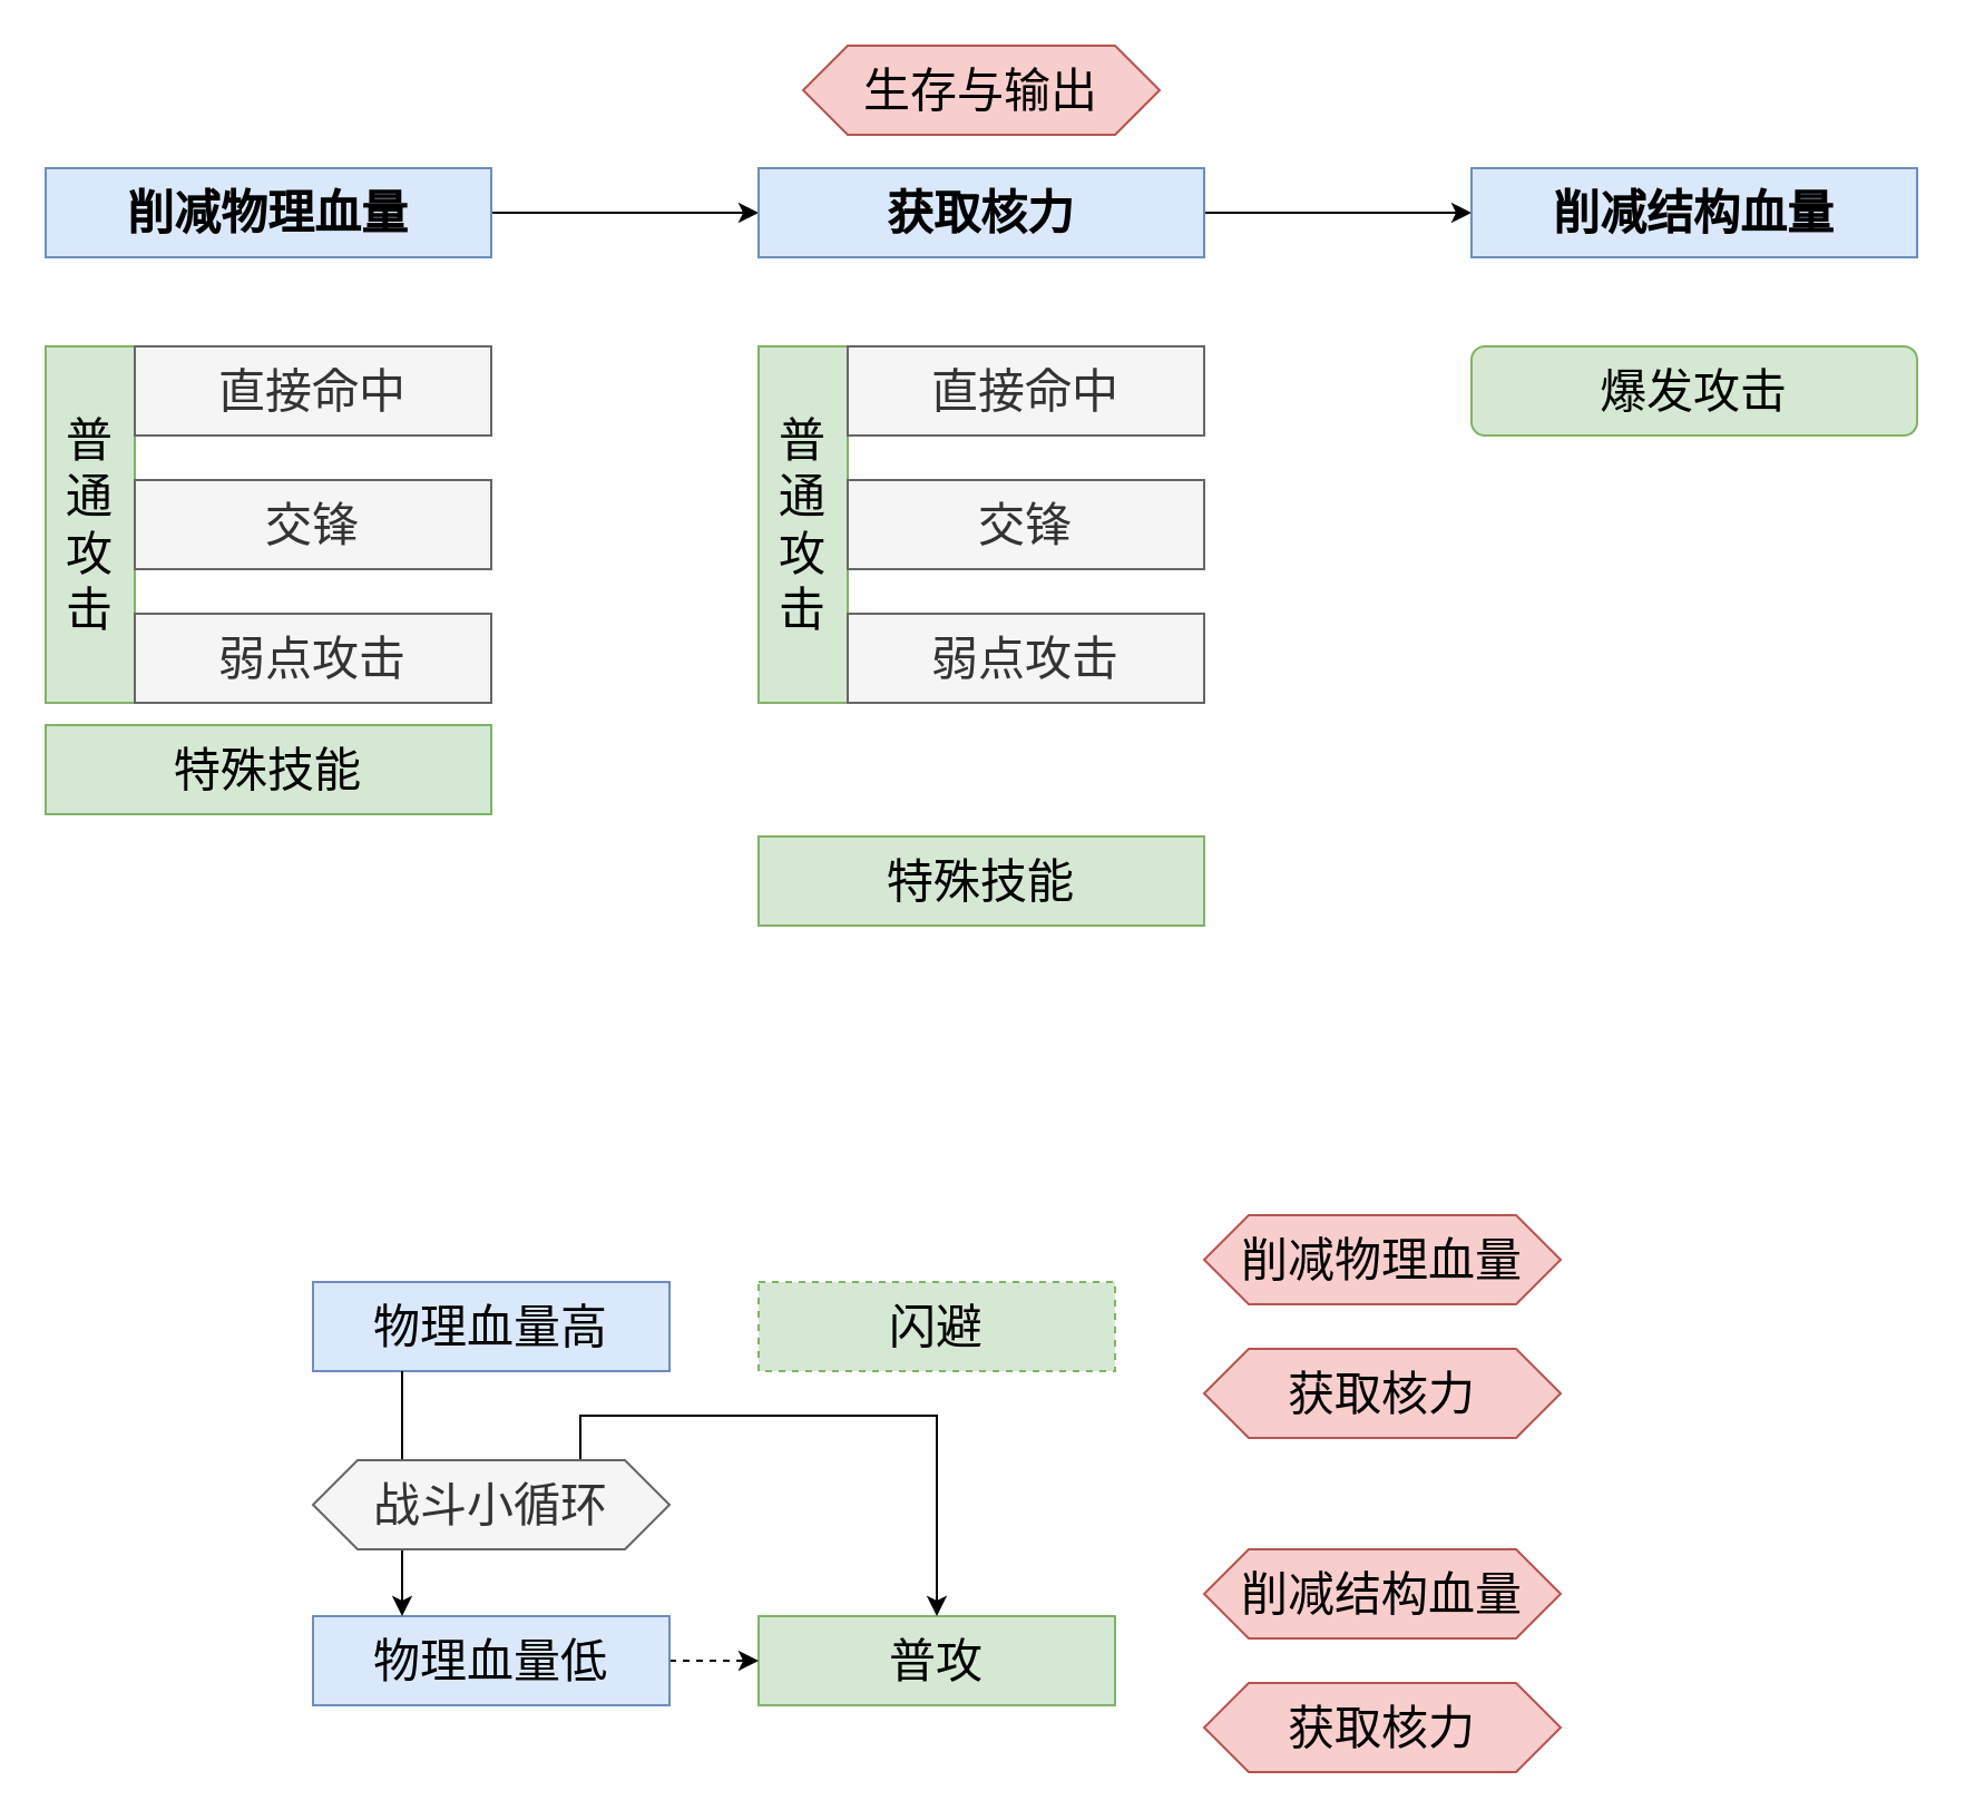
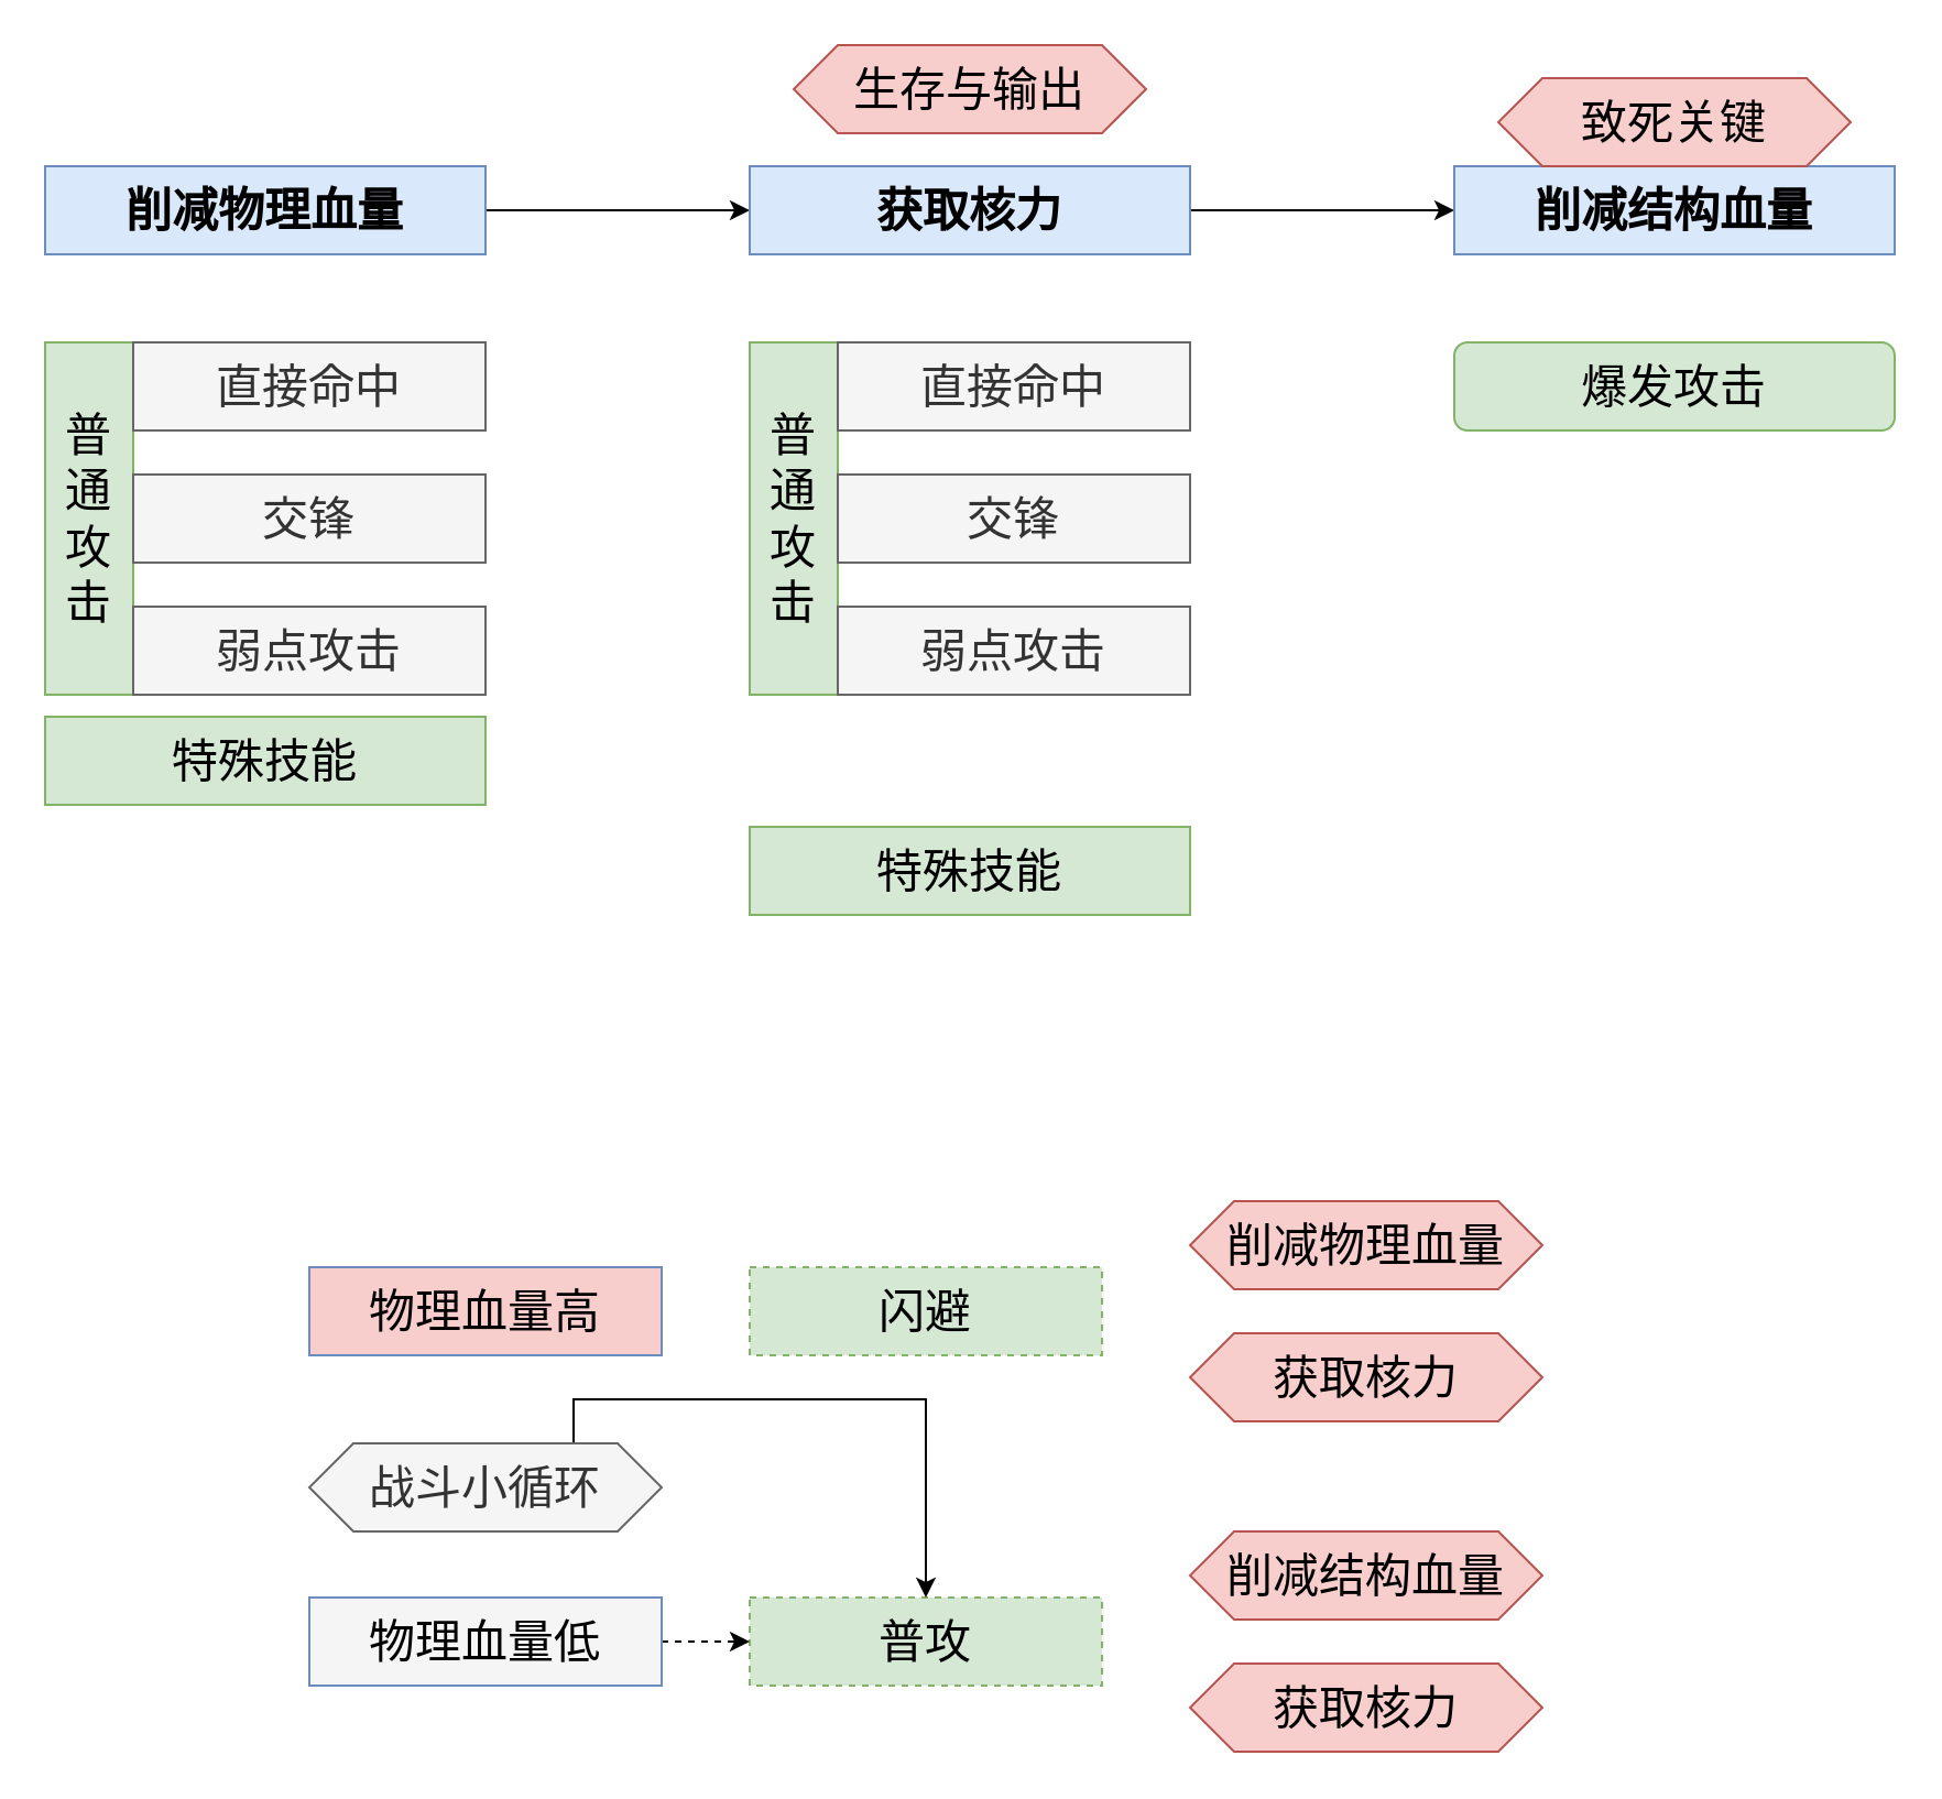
  <mxCell id="0" />
  <mxCell id="1" parent="0" />
  <mxCell id="2" style="edgeStyle=orthogonalEdgeStyle;rounded=0;orthogonalLoop=1;jettySize=auto;html=1;entryX=0;entryY=0.5;entryDx=0;entryDy=0;" edge="1" parent="1" source="3" target="9"><mxGeometry relative="1" as="geometry" /></mxCell>
  <mxCell id="3" value="削减物理血量" style="rounded=0;whiteSpace=wrap;html=1;fillColor=#dae8fc;strokeColor=#6c8ebf;fontSize=21;fontStyle=1" vertex="1" parent="1"><mxGeometry x="20" y="75" width="200" height="40" as="geometry" /></mxCell>
  <mxCell id="4" value="普通攻击" style="rounded=0;whiteSpace=wrap;html=1;fillColor=#d5e8d4;strokeColor=#82b366;fontSize=21;" vertex="1" parent="1"><mxGeometry x="20" y="155" width="40" height="160" as="geometry" /></mxCell>
  <mxCell id="5" value="直接命中" style="rounded=0;whiteSpace=wrap;html=1;fillColor=#f5f5f5;strokeColor=#666666;fontSize=21;fontColor=#333333;" vertex="1" parent="1"><mxGeometry x="60" y="155" width="160" height="40" as="geometry" /></mxCell>
  <mxCell id="6" value="交锋" style="rounded=0;whiteSpace=wrap;html=1;fillColor=#f5f5f5;strokeColor=#666666;fontSize=21;fontColor=#333333;" vertex="1" parent="1"><mxGeometry x="60" y="215" width="160" height="40" as="geometry" /></mxCell>
  <mxCell id="7" value="弱点攻击" style="rounded=0;whiteSpace=wrap;html=1;fillColor=#f5f5f5;strokeColor=#666666;fontSize=21;fontColor=#333333;" vertex="1" parent="1"><mxGeometry x="60" y="275" width="160" height="40" as="geometry" /></mxCell>
  <mxCell id="8" style="edgeStyle=orthogonalEdgeStyle;rounded=0;orthogonalLoop=1;jettySize=auto;html=1;entryX=0;entryY=0.5;entryDx=0;entryDy=0;" edge="1" parent="1" source="9" target="15"><mxGeometry relative="1" as="geometry" /></mxCell>
  <mxCell id="9" value="获取核力" style="rounded=0;whiteSpace=wrap;html=1;fillColor=#dae8fc;strokeColor=#6c8ebf;fontSize=21;fontStyle=1" vertex="1" parent="1"><mxGeometry x="340" y="75" width="200" height="40" as="geometry" /></mxCell>
  <mxCell id="10" value="普通攻击" style="rounded=0;whiteSpace=wrap;html=1;fillColor=#d5e8d4;strokeColor=#82b366;fontSize=21;" vertex="1" parent="1"><mxGeometry x="340" y="155" width="40" height="160" as="geometry" /></mxCell>
  <mxCell id="11" value="直接命中" style="rounded=0;whiteSpace=wrap;html=1;fillColor=#f5f5f5;strokeColor=#666666;fontSize=21;fontColor=#333333;" vertex="1" parent="1"><mxGeometry x="380" y="155" width="160" height="40" as="geometry" /></mxCell>
  <mxCell id="12" value="交锋" style="rounded=0;whiteSpace=wrap;html=1;fillColor=#f5f5f5;strokeColor=#666666;fontSize=21;fontColor=#333333;" vertex="1" parent="1"><mxGeometry x="380" y="215" width="160" height="40" as="geometry" /></mxCell>
  <mxCell id="13" value="弱点攻击" style="rounded=0;whiteSpace=wrap;html=1;fillColor=#f5f5f5;strokeColor=#666666;fontSize=21;fontColor=#333333;" vertex="1" parent="1"><mxGeometry x="380" y="275" width="160" height="40" as="geometry" /></mxCell>
  <mxCell id="14" value="特殊技能" style="rounded=0;whiteSpace=wrap;html=1;fillColor=#d5e8d4;strokeColor=#82b366;fontSize=21;" vertex="1" parent="1"><mxGeometry x="340" y="375" width="200" height="40" as="geometry" /></mxCell>
  <mxCell id="15" value="削减结构血量" style="rounded=0;whiteSpace=wrap;html=1;fillColor=#dae8fc;strokeColor=#6c8ebf;fontSize=21;fontStyle=1" vertex="1" parent="1"><mxGeometry x="660" y="75" width="200" height="40" as="geometry" /></mxCell>
  <mxCell id="16" value="特殊技能" style="rounded=0;whiteSpace=wrap;html=1;fillColor=#d5e8d4;strokeColor=#82b366;fontSize=21;" vertex="1" parent="1"><mxGeometry x="20" y="325" width="200" height="40" as="geometry" /></mxCell>
  <mxCell id="17" value="爆发攻击" style="whiteSpace=wrap;html=1;fillColor=#d5e8d4;strokeColor=#82b366;fontSize=21;rounded=1;" vertex="1" parent="1"><mxGeometry x="660" y="155" width="200" height="40" as="geometry" /></mxCell>
+ <mxCell id="18" value="致死关键" style="shape=hexagon;perimeter=hexagonPerimeter2;whiteSpace=wrap;html=1;fixedSize=1;rounded=0;fontSize=21;strokeColor=#b85450;fillColor=#f8cecc;" vertex="1" parent="1"><mxGeometry x="680" y="35" width="160" height="40" as="geometry" /></mxCell>
  <mxCell id="19" value="生存与输出" style="shape=hexagon;perimeter=hexagonPerimeter2;whiteSpace=wrap;html=1;fixedSize=1;rounded=0;fontSize=21;strokeColor=#b85450;fillColor=#f8cecc;" vertex="1" parent="1"><mxGeometry x="360" y="20" width="160" height="40" as="geometry" /></mxCell>
  <mxCell id="20" value="" style="group" vertex="1" connectable="0" parent="1"><mxGeometry x="140" y="695" width="560" height="100" as="geometry" /></mxCell>
- <mxCell id="21" value="普攻" style="rounded=0;whiteSpace=wrap;html=1;fillColor=#d5e8d4;strokeColor=#82b366;fontSize=21;" vertex="1" parent="20"><mxGeometry x="200" y="30" width="160" height="40" as="geometry" /></mxCell>
+ <mxCell id="21" value="普攻" style="rounded=0;whiteSpace=wrap;html=1;fillColor=#d5e8d4;strokeColor=#82b366;fontSize=21;dashed=1;" vertex="1" parent="20"><mxGeometry x="200" y="30" width="160" height="40" as="geometry" /></mxCell>
  <mxCell id="22" style="edgeStyle=orthogonalEdgeStyle;rounded=0;orthogonalLoop=1;jettySize=auto;html=1;entryX=0;entryY=0.5;entryDx=0;entryDy=0;dashed=1;" edge="1" parent="20" source="23" target="21"><mxGeometry relative="1" as="geometry" /></mxCell>
- <mxCell id="23" value="物理血量低" style="rounded=0;whiteSpace=wrap;html=1;fillColor=#dae8fc;strokeColor=#6c8ebf;fontSize=21;" vertex="1" parent="20"><mxGeometry y="30" width="160" height="40" as="geometry" /></mxCell>
+ <mxCell id="23" value="物理血量低" style="rounded=0;whiteSpace=wrap;html=1;fillColor=#f5f5f5;strokeColor=#6c8ebf;fontSize=21;" vertex="1" parent="20"><mxGeometry y="30" width="160" height="40" as="geometry" /></mxCell>
  <mxCell id="24" value="削减结构血量" style="shape=hexagon;perimeter=hexagonPerimeter2;whiteSpace=wrap;html=1;fixedSize=1;rounded=0;fontSize=21;strokeColor=#b85450;fillColor=#f8cecc;" vertex="1" parent="20"><mxGeometry x="400" width="160" height="40" as="geometry" /></mxCell>
  <mxCell id="25" value="获取核力" style="shape=hexagon;perimeter=hexagonPerimeter2;whiteSpace=wrap;html=1;fixedSize=1;rounded=0;fontSize=21;strokeColor=#b85450;fillColor=#f8cecc;" vertex="1" parent="20"><mxGeometry x="400" y="60" width="160" height="40" as="geometry" /></mxCell>
  <mxCell id="26" value="" style="group" vertex="1" connectable="0" parent="1"><mxGeometry x="140" y="545" width="560" height="100" as="geometry" /></mxCell>
- <mxCell id="27" value="物理血量高" style="rounded=0;whiteSpace=wrap;html=1;fillColor=#dae8fc;strokeColor=#6c8ebf;fontSize=21;" vertex="1" parent="26"><mxGeometry y="30" width="160" height="40" as="geometry" /></mxCell>
+ <mxCell id="27" value="物理血量高" style="rounded=0;whiteSpace=wrap;html=1;fillColor=#f8cecc;strokeColor=#6c8ebf;fontSize=21;" vertex="1" parent="26"><mxGeometry y="30" width="160" height="40" as="geometry" /></mxCell>
  <mxCell id="28" value="闪避" style="rounded=0;whiteSpace=wrap;html=1;fillColor=#d5e8d4;strokeColor=#82b366;fontSize=21;dashed=1;" vertex="1" parent="26"><mxGeometry x="200" y="30" width="160" height="40" as="geometry" /></mxCell>
  <mxCell id="29" value="削减物理血量" style="shape=hexagon;perimeter=hexagonPerimeter2;whiteSpace=wrap;html=1;fixedSize=1;rounded=0;fontSize=21;strokeColor=#b85450;fillColor=#f8cecc;" vertex="1" parent="26"><mxGeometry x="400" width="160" height="40" as="geometry" /></mxCell>
  <mxCell id="30" value="获取核力" style="shape=hexagon;perimeter=hexagonPerimeter2;whiteSpace=wrap;html=1;fixedSize=1;rounded=0;fontSize=21;strokeColor=#b85450;fillColor=#f8cecc;" vertex="1" parent="26"><mxGeometry x="400" y="60" width="160" height="40" as="geometry" /></mxCell>
- <mxCell id="31" style="edgeStyle=orthogonalEdgeStyle;rounded=0;orthogonalLoop=1;jettySize=auto;html=1;entryX=0.25;entryY=0;entryDx=0;entryDy=0;" edge="1" parent="1" source="27" target="23"><mxGeometry relative="1" as="geometry"><Array as="points"><mxPoint x="180" y="645" /><mxPoint x="180" y="645" /></Array></mxGeometry></mxCell>
  <mxCell id="32" style="edgeStyle=orthogonalEdgeStyle;rounded=0;orthogonalLoop=1;jettySize=auto;html=1;exitX=0.75;exitY=0;exitDx=0;exitDy=0;startArrow=none;" edge="1" parent="1" source="33" target="21"><mxGeometry relative="1" as="geometry"><mxPoint x="220" y="615" as="targetPoint" /></mxGeometry></mxCell>
  <mxCell id="33" value="战斗小循环" style="shape=hexagon;perimeter=hexagonPerimeter2;whiteSpace=wrap;html=1;fixedSize=1;rounded=0;fontSize=21;strokeColor=#666666;fillColor=#f5f5f5;fontColor=#333333;" vertex="1" parent="1"><mxGeometry x="140" y="655" width="160" height="40" as="geometry" /></mxCell>
